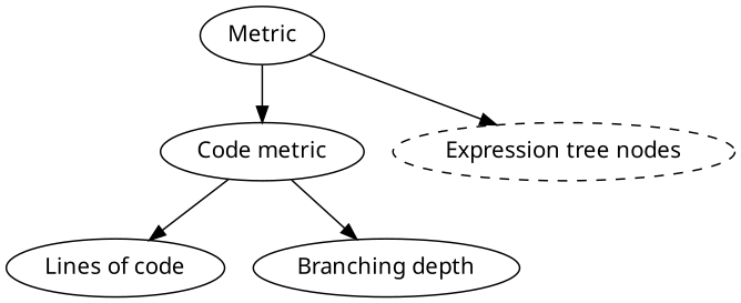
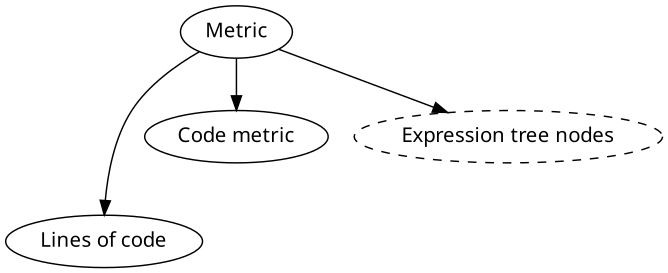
  digraph {
    fontname="Noto Sans"
    rankdir=TB
    node [fontname="Noto Sans"]
    edge [fontname="Noto Sans"]
    n1 [label="Code metric"]
    "Lines of code"
-   "Branching depth"
    Metric
    n5 [label="Expression tree nodes" style=dashed]
-   n1 -> "Lines of code"
-   n1 -> "Branching depth"
+   Metric -> "Lines of code"
    Metric -> n1
    Metric -> n5
  }
